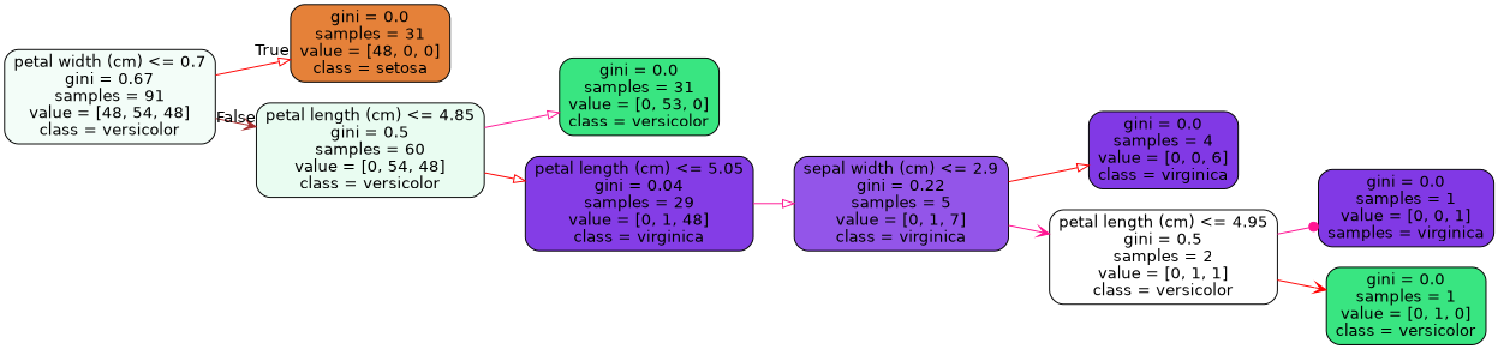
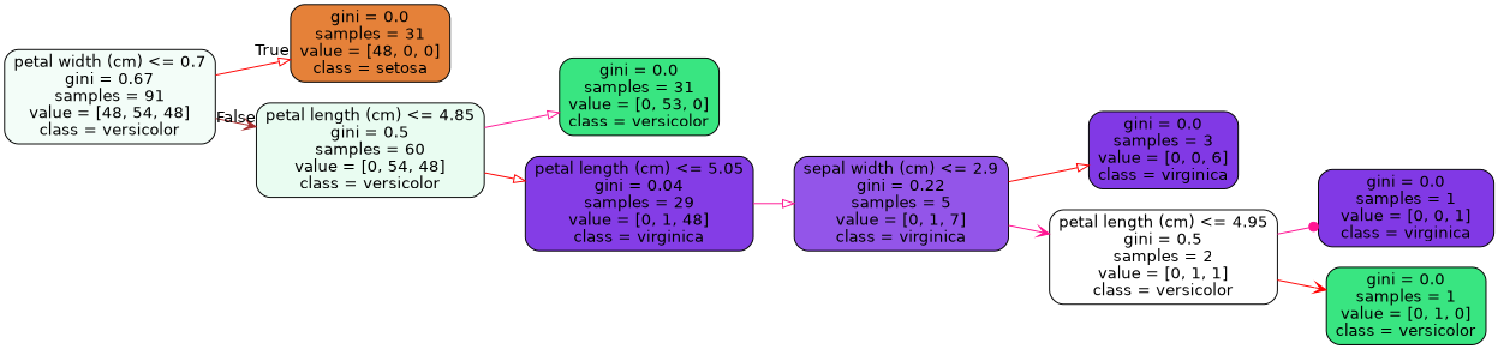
  digraph {
    rankdir=LR
    node [color=black fillcolor="#39e581" fontname=helvetica shape=box style="filled, rounded"]
    edge [arrowhead=onormal color=red fontname=helvetica]
    n1 [fillcolor="#f3fdf8" label="petal width (cm) <= 0.7\ngini = 0.67\nsamples = 91\nvalue = [48, 54, 48]\nclass = versicolor"]
    n2 [fillcolor="#e58139" label="gini = 0.0\nsamples = 31\nvalue = [48, 0, 0]\nclass = setosa"]
    n3 [fillcolor="#e9fcf1" label="petal length (cm) <= 4.85\ngini = 0.5\nsamples = 60\nvalue = [0, 54, 48]\nclass = versicolor"]
    n4 [label="gini = 0.0\nsamples = 31\nvalue = [0, 53, 0]\nclass = versicolor"]
    n5 [fillcolor="#843de6" label="petal length (cm) <= 5.05\ngini = 0.04\nsamples = 29\nvalue = [0, 1, 48]\nclass = virginica"]
    n6 [fillcolor="#9355e9" label="sepal width (cm) <= 2.9\ngini = 0.22\nsamples = 5\nvalue = [0, 1, 7]\nclass = virginica"]
-   n7 [fillcolor="#8139e5" label="gini = 0.0\nsamples = 4\nvalue = [0, 0, 6]\nclass = virginica"]
+   n7 [fillcolor="#8139e5" label="gini = 0.0\nsamples = 3\nvalue = [0, 0, 6]\nclass = virginica"]
    n8 [fillcolor="#ffffff" label="petal length (cm) <= 4.95\ngini = 0.5\nsamples = 2\nvalue = [0, 1, 1]\nclass = versicolor"]
-   n9 [fillcolor="#8139e5" label="gini = 0.0\nsamples = 1\nvalue = [0, 0, 1]\nsamples = virginica"]
+   n9 [fillcolor="#8139e5" label="gini = 0.0\nsamples = 1\nvalue = [0, 0, 1]\nclass = virginica"]
    n10 [label="gini = 0.0\nsamples = 1\nvalue = [0, 1, 0]\nclass = versicolor"]
    n1 -> n2 [headlabel=True labelangle=45 labeldistance=2.5]
    n1 -> n3 [arrowhead=vee color=brown headlabel=False labelangle=-45 labeldistance=2.5]
    n3 -> n4 [color=deeppink]
    n3 -> n5
    n5 -> n6 [color=deeppink]
    n6 -> n7
    n6 -> n8 [arrowhead=vee color=deeppink]
    n8 -> n9 [arrowhead=dot color=deeppink]
    n8 -> n10 [arrowhead=vee]
  }
